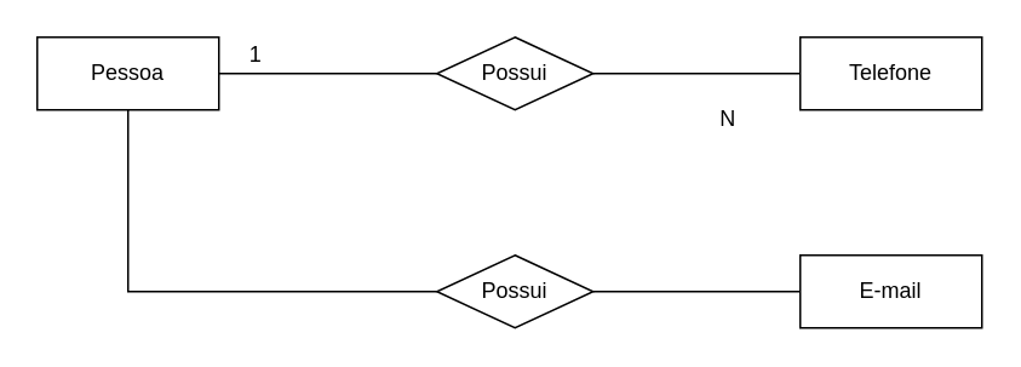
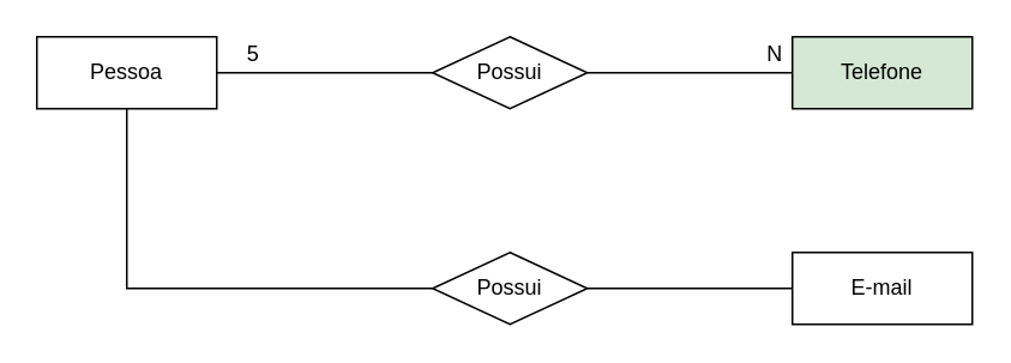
  <mxCell id="0" />
  <mxCell id="1" parent="0" />
  <mxCell id="2" value="" style="edgeStyle=orthogonalEdgeStyle;rounded=0;orthogonalLoop=1;jettySize=auto;html=1;endArrow=none;endFill=0;" edge="1" parent="1" source="4" target="8"><mxGeometry relative="1" as="geometry" /></mxCell>
  <mxCell id="3" style="edgeStyle=orthogonalEdgeStyle;rounded=0;orthogonalLoop=1;jettySize=auto;html=1;endArrow=none;endFill=0;entryX=0;entryY=0.5;entryDx=0;entryDy=0;exitX=0.5;exitY=1;exitDx=0;exitDy=0;" edge="1" parent="1" source="4" target="10"><mxGeometry relative="1" as="geometry"><mxPoint x="80" y="190" as="targetPoint" /></mxGeometry></mxCell>
  <mxCell id="4" value="Pessoa" style="whiteSpace=wrap;html=1;align=center;" vertex="1" parent="1"><mxGeometry x="20" y="20" width="100" height="40" as="geometry" /></mxCell>
- <mxCell id="5" value="Telefone" style="whiteSpace=wrap;html=1;align=center;" vertex="1" parent="1"><mxGeometry x="440" y="20" width="100" height="40" as="geometry" /></mxCell>
+ <mxCell id="5" value="Telefone" style="whiteSpace=wrap;html=1;align=center;fillColor=#d5e8d4;" vertex="1" parent="1"><mxGeometry x="440" y="20" width="100" height="40" as="geometry" /></mxCell>
  <mxCell id="6" value="E-mail" style="whiteSpace=wrap;html=1;align=center;" vertex="1" parent="1"><mxGeometry x="440" y="140" width="100" height="40" as="geometry" /></mxCell>
  <mxCell id="7" value="" style="edgeStyle=orthogonalEdgeStyle;rounded=0;orthogonalLoop=1;jettySize=auto;html=1;endArrow=none;endFill=0;" edge="1" parent="1" source="8" target="5"><mxGeometry relative="1" as="geometry" /></mxCell>
  <mxCell id="8" value="Possui" style="shape=rhombus;perimeter=rhombusPerimeter;whiteSpace=wrap;html=1;align=center;" vertex="1" parent="1"><mxGeometry x="240" y="20" width="86" height="40" as="geometry" /></mxCell>
  <mxCell id="9" value="" style="edgeStyle=orthogonalEdgeStyle;rounded=0;orthogonalLoop=1;jettySize=auto;html=1;endArrow=none;endFill=0;" edge="1" parent="1" source="10" target="6"><mxGeometry relative="1" as="geometry" /></mxCell>
  <mxCell id="10" value="Possui" style="shape=rhombus;perimeter=rhombusPerimeter;whiteSpace=wrap;html=1;align=center;" vertex="1" parent="1"><mxGeometry x="240" y="140" width="86" height="40" as="geometry" /></mxCell>
- <mxCell id="11" value="1" style="text;html=1;align=center;verticalAlign=middle;resizable=0;points=[];autosize=1;strokeColor=none;" vertex="1" parent="1"><mxGeometry x="130" y="20" width="20" height="20" as="geometry" /></mxCell>
- <mxCell id="12" value="N" style="text;html=1;align=center;verticalAlign=middle;resizable=0;points=[];autosize=1;strokeColor=none;" vertex="1" parent="1"><mxGeometry x="390" y="55" width="20" height="20" as="geometry" /></mxCell>
+ <mxCell id="11" value="5" style="text;html=1;align=center;verticalAlign=middle;resizable=0;points=[];autosize=1;strokeColor=none;" vertex="1" parent="1"><mxGeometry x="130" y="20" width="20" height="20" as="geometry" /></mxCell>
+ <mxCell id="12" value="N" style="text;html=1;align=center;verticalAlign=middle;resizable=0;points=[];autosize=1;strokeColor=none;" vertex="1" parent="1"><mxGeometry x="420" y="20" width="20" height="20" as="geometry" /></mxCell>
